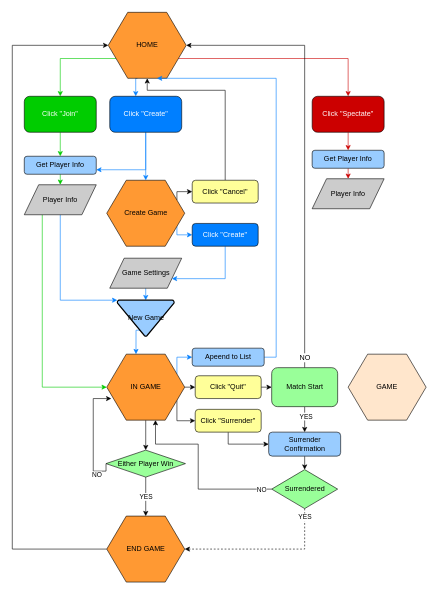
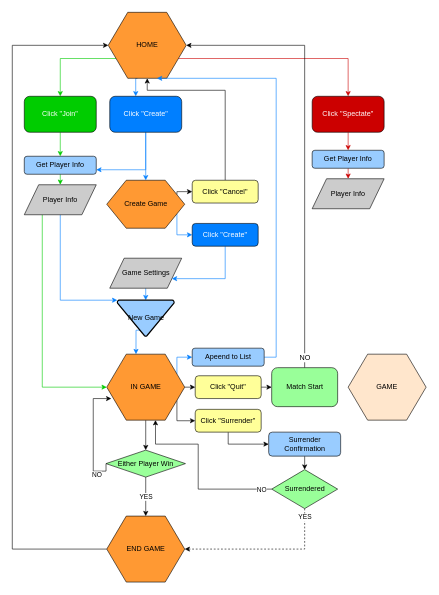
  <mxCell id="0" />
  <mxCell id="1" parent="0" />
  <mxCell id="2" style="edgeStyle=orthogonalEdgeStyle;rounded=0;orthogonalLoop=1;jettySize=auto;html=1;exitX=0;exitY=0.75;exitDx=0;exitDy=0;entryX=0.5;entryY=0;entryDx=0;entryDy=0;strokeColor=#00CC00;fillColor=#00CC66;" parent="1" source="5" target="27" edge="1"><mxGeometry relative="1" as="geometry" /></mxCell>
  <mxCell id="3" style="edgeStyle=orthogonalEdgeStyle;rounded=0;orthogonalLoop=1;jettySize=auto;html=1;exitX=1;exitY=0.75;exitDx=0;exitDy=0;strokeColor=#CC0000;" parent="1" source="5" target="7" edge="1"><mxGeometry relative="1" as="geometry" /></mxCell>
  <mxCell id="4" style="edgeStyle=orthogonalEdgeStyle;rounded=0;orthogonalLoop=1;jettySize=auto;html=1;exitX=0.375;exitY=1;exitDx=0;exitDy=0;entryX=0.361;entryY=0;entryDx=0;entryDy=0;entryPerimeter=0;strokeColor=#007FFF;fillColor=#CCCC00;" parent="1" source="5" target="30" edge="1"><mxGeometry relative="1" as="geometry" /></mxCell>
  <mxCell id="5" value="HOME" style="shape=hexagon;perimeter=hexagonPerimeter2;whiteSpace=wrap;html=1;fillColor=#FF9933;" parent="1" vertex="1"><mxGeometry x="180" y="20" width="130" height="110" as="geometry" /></mxCell>
  <mxCell id="6" style="edgeStyle=orthogonalEdgeStyle;rounded=0;orthogonalLoop=1;jettySize=auto;html=1;exitX=0.5;exitY=1;exitDx=0;exitDy=0;entryX=0.5;entryY=0;entryDx=0;entryDy=0;strokeColor=#CC0000;" edge="1" parent="1" source="7" target="58"><mxGeometry relative="1" as="geometry" /></mxCell>
  <mxCell id="7" value="&lt;font color=&quot;#ffffff&quot;&gt;Click &quot;Spectate&quot;&lt;/font&gt;" style="rounded=1;whiteSpace=wrap;html=1;fillColor=#CC0000;" parent="1" vertex="1"><mxGeometry x="520" y="160" width="120" height="60" as="geometry" /></mxCell>
  <mxCell id="8" style="edgeStyle=orthogonalEdgeStyle;rounded=0;orthogonalLoop=1;jettySize=auto;html=1;exitX=1;exitY=0.25;exitDx=0;exitDy=0;entryX=0;entryY=0.5;entryDx=0;entryDy=0;strokeColor=#000000;fillColor=#CCCC00;" parent="1" source="10" target="34" edge="1"><mxGeometry relative="1" as="geometry"><Array as="points"><mxPoint x="295" y="319" /></Array></mxGeometry></mxCell>
  <mxCell id="9" style="edgeStyle=orthogonalEdgeStyle;rounded=0;orthogonalLoop=1;jettySize=auto;html=1;exitX=1;exitY=0.75;exitDx=0;exitDy=0;entryX=0;entryY=0.5;entryDx=0;entryDy=0;strokeColor=#007FFF;fillColor=#CCCC00;" parent="1" source="10" target="32" edge="1"><mxGeometry relative="1" as="geometry"><Array as="points"><mxPoint x="295" y="391" /></Array></mxGeometry></mxCell>
- <mxCell id="10" value="Create Game" style="shape=hexagon;perimeter=hexagonPerimeter2;whiteSpace=wrap;html=1;fillColor=#FF9933;" parent="1" vertex="1"><mxGeometry x="177.5" y="300" width="130" height="110" as="geometry" /></mxCell>
+ <mxCell id="10" value="Create Game" style="shape=hexagon;perimeter=hexagonPerimeter2;whiteSpace=wrap;html=1;fillColor=#FF9933;" parent="1" vertex="1"><mxGeometry x="177.5" y="300" width="130" height="80" as="geometry" /></mxCell>
  <mxCell id="11" style="edgeStyle=orthogonalEdgeStyle;rounded=0;orthogonalLoop=1;jettySize=auto;html=1;exitX=0.5;exitY=1;exitDx=0;exitDy=0;entryX=0.5;entryY=0;entryDx=0;entryDy=0;fillColor=#00CC00;strokeColor=#00CC00;" parent="1" source="12" target="20" edge="1"><mxGeometry relative="1" as="geometry" /></mxCell>
  <mxCell id="12" value="Get Player Info" style="rounded=1;whiteSpace=wrap;html=1;fillColor=#99CCFF;" parent="1" vertex="1"><mxGeometry x="40" y="260" width="120" height="30" as="geometry" /></mxCell>
  <mxCell id="13" style="edgeStyle=orthogonalEdgeStyle;rounded=0;orthogonalLoop=1;jettySize=auto;html=1;exitX=0.5;exitY=1;exitDx=0;exitDy=0;entryX=0.5;entryY=0;entryDx=0;entryDy=0;entryPerimeter=0;strokeColor=#007FFF;" parent="1" source="14" target="16" edge="1"><mxGeometry relative="1" as="geometry" /></mxCell>
  <mxCell id="14" value="Game Settings" style="shape=parallelogram;perimeter=parallelogramPerimeter;whiteSpace=wrap;html=1;fillColor=#CCCCCC;" parent="1" vertex="1"><mxGeometry x="182.5" y="430" width="120" height="50" as="geometry" /></mxCell>
  <mxCell id="15" style="edgeStyle=orthogonalEdgeStyle;rounded=0;orthogonalLoop=1;jettySize=auto;html=1;exitX=0.5;exitY=1;exitDx=0;exitDy=0;exitPerimeter=0;entryX=0.375;entryY=0;entryDx=0;entryDy=0;strokeColor=#007FFF;" edge="1" parent="1" source="16" target="25"><mxGeometry relative="1" as="geometry"><Array as="points"><mxPoint x="243" y="550" /><mxPoint x="226" y="550" /></Array></mxGeometry></mxCell>
  <mxCell id="16" value="" style="strokeWidth=2;html=1;shape=mxgraph.flowchart.merge_or_storage;whiteSpace=wrap;fillColor=#99CCFF;" parent="1" vertex="1"><mxGeometry x="195" y="500" width="95" height="60" as="geometry" /></mxCell>
  <mxCell id="17" value="New Game" style="text;html=1;resizable=0;autosize=1;align=center;verticalAlign=middle;points=[];fillColor=none;strokeColor=none;rounded=0;" parent="1" vertex="1"><mxGeometry x="202.5" y="520" width="80" height="20" as="geometry" /></mxCell>
  <mxCell id="18" style="edgeStyle=orthogonalEdgeStyle;rounded=0;orthogonalLoop=1;jettySize=auto;html=1;exitX=0.5;exitY=1;exitDx=0;exitDy=0;entryX=0;entryY=0;entryDx=0;entryDy=0;entryPerimeter=0;strokeColor=#007FFF;" parent="1" source="20" target="16" edge="1"><mxGeometry relative="1" as="geometry"><Array as="points"><mxPoint x="100" y="500" /></Array></mxGeometry></mxCell>
  <mxCell id="19" style="edgeStyle=orthogonalEdgeStyle;rounded=0;orthogonalLoop=1;jettySize=auto;html=1;exitX=0.25;exitY=1;exitDx=0;exitDy=0;entryX=0;entryY=0.5;entryDx=0;entryDy=0;strokeColor=#00CC00;" edge="1" parent="1" source="20" target="25"><mxGeometry relative="1" as="geometry" /></mxCell>
  <mxCell id="20" value="Player Info" style="shape=parallelogram;perimeter=parallelogramPerimeter;whiteSpace=wrap;html=1;fillColor=#CCCCCC;" parent="1" vertex="1"><mxGeometry x="40" y="307.5" width="120" height="50" as="geometry" /></mxCell>
  <mxCell id="21" style="edgeStyle=orthogonalEdgeStyle;rounded=0;orthogonalLoop=1;jettySize=auto;html=1;exitX=1;exitY=0.25;exitDx=0;exitDy=0;strokeColor=#007FFF;fillColor=#CCCC00;entryX=0;entryY=0.5;entryDx=0;entryDy=0;" parent="1" source="25" target="36" edge="1"><mxGeometry relative="1" as="geometry"><mxPoint x="310" y="580" as="targetPoint" /><Array as="points"><mxPoint x="295" y="595" /></Array></mxGeometry></mxCell>
  <mxCell id="22" style="edgeStyle=orthogonalEdgeStyle;rounded=0;orthogonalLoop=1;jettySize=auto;html=1;exitX=1;exitY=0.5;exitDx=0;exitDy=0;entryX=0;entryY=0.5;entryDx=0;entryDy=0;strokeColor=#000000;fillColor=#CCCC00;" parent="1" source="25" target="38" edge="1"><mxGeometry relative="1" as="geometry" /></mxCell>
  <mxCell id="23" style="edgeStyle=orthogonalEdgeStyle;rounded=0;orthogonalLoop=1;jettySize=auto;html=1;exitX=1;exitY=0.75;exitDx=0;exitDy=0;entryX=0;entryY=0.5;entryDx=0;entryDy=0;" edge="1" parent="1" source="25" target="52"><mxGeometry relative="1" as="geometry"><Array as="points"><mxPoint x="295" y="701" /></Array></mxGeometry></mxCell>
  <mxCell id="24" style="edgeStyle=orthogonalEdgeStyle;rounded=0;orthogonalLoop=1;jettySize=auto;html=1;exitX=0.5;exitY=1;exitDx=0;exitDy=0;entryX=0.5;entryY=0;entryDx=0;entryDy=0;" edge="1" parent="1" source="25" target="56"><mxGeometry relative="1" as="geometry" /></mxCell>
  <mxCell id="25" value="IN GAME" style="shape=hexagon;perimeter=hexagonPerimeter2;whiteSpace=wrap;html=1;fillColor=#FF9933;" parent="1" vertex="1"><mxGeometry x="177.5" y="590" width="130" height="110" as="geometry" /></mxCell>
  <mxCell id="26" style="edgeStyle=orthogonalEdgeStyle;rounded=0;orthogonalLoop=1;jettySize=auto;html=1;exitX=0.5;exitY=1;exitDx=0;exitDy=0;entryX=0.5;entryY=0;entryDx=0;entryDy=0;strokeColor=#00CC00;" parent="1" source="27" target="12" edge="1"><mxGeometry relative="1" as="geometry" /></mxCell>
  <mxCell id="27" value="&lt;font color=&quot;#ffffff&quot;&gt;Click &quot;Join&quot;&lt;/font&gt;" style="rounded=1;whiteSpace=wrap;html=1;fillColor=#00CC00;" parent="1" vertex="1"><mxGeometry x="40" y="160" width="120" height="60" as="geometry" /></mxCell>
  <mxCell id="28" style="edgeStyle=orthogonalEdgeStyle;rounded=0;orthogonalLoop=1;jettySize=auto;html=1;exitX=0.5;exitY=1;exitDx=0;exitDy=0;entryX=1;entryY=0.75;entryDx=0;entryDy=0;strokeColor=#007FFF;fillColor=#007FFF;" parent="1" source="30" target="12" edge="1"><mxGeometry relative="1" as="geometry"><Array as="points"><mxPoint x="243" y="283" /></Array></mxGeometry></mxCell>
  <mxCell id="29" style="edgeStyle=orthogonalEdgeStyle;rounded=0;orthogonalLoop=1;jettySize=auto;html=1;exitX=0.5;exitY=1;exitDx=0;exitDy=0;entryX=0.5;entryY=0;entryDx=0;entryDy=0;strokeColor=#007FFF;fillColor=#007FFF;" parent="1" source="30" target="10" edge="1"><mxGeometry relative="1" as="geometry" /></mxCell>
  <mxCell id="30" value="&lt;font color=&quot;#ffffff&quot;&gt;Click &quot;Create&quot;&lt;/font&gt;" style="rounded=1;whiteSpace=wrap;html=1;fillColor=#007FFF;" parent="1" vertex="1"><mxGeometry x="182.5" y="160" width="120" height="60" as="geometry" /></mxCell>
  <mxCell id="31" style="edgeStyle=orthogonalEdgeStyle;rounded=0;orthogonalLoop=1;jettySize=auto;html=1;exitX=0.5;exitY=1;exitDx=0;exitDy=0;entryX=1;entryY=0.75;entryDx=0;entryDy=0;strokeColor=#007FFF;fillColor=#CCCC00;" parent="1" source="32" target="14" edge="1"><mxGeometry relative="1" as="geometry"><Array as="points"><mxPoint x="375" y="464" /></Array></mxGeometry></mxCell>
  <mxCell id="32" value="&lt;font color=&quot;#ffffff&quot;&gt;Click &quot;Create&quot;&lt;/font&gt;" style="rounded=1;whiteSpace=wrap;html=1;fillColor=#007FFF;" parent="1" vertex="1"><mxGeometry x="320" y="372" width="110" height="38" as="geometry" /></mxCell>
  <mxCell id="33" style="edgeStyle=orthogonalEdgeStyle;rounded=0;orthogonalLoop=1;jettySize=auto;html=1;exitX=0.5;exitY=0;exitDx=0;exitDy=0;entryX=0.5;entryY=1;entryDx=0;entryDy=0;strokeColor=#000000;fillColor=#CCCC00;" parent="1" source="34" target="5" edge="1"><mxGeometry relative="1" as="geometry"><Array as="points"><mxPoint x="375" y="150" /><mxPoint x="245" y="150" /></Array></mxGeometry></mxCell>
  <mxCell id="34" value="Click &quot;Cancel&quot;" style="rounded=1;whiteSpace=wrap;html=1;fillColor=#FFFF99;" parent="1" vertex="1"><mxGeometry x="320" y="300" width="110" height="38" as="geometry" /></mxCell>
  <mxCell id="35" style="edgeStyle=orthogonalEdgeStyle;rounded=0;orthogonalLoop=1;jettySize=auto;html=1;exitX=1;exitY=0.5;exitDx=0;exitDy=0;entryX=0.625;entryY=1;entryDx=0;entryDy=0;strokeColor=#007FFF;fillColor=#CCCC00;" parent="1" source="36" target="5" edge="1"><mxGeometry relative="1" as="geometry"><Array as="points"><mxPoint x="460" y="595" /><mxPoint x="460" y="130" /></Array></mxGeometry></mxCell>
  <mxCell id="36" value="Apeend to List" style="rounded=1;whiteSpace=wrap;html=1;fillColor=#99CCFF;" parent="1" vertex="1"><mxGeometry x="320" y="580" width="120" height="30" as="geometry" /></mxCell>
  <mxCell id="37" style="edgeStyle=orthogonalEdgeStyle;rounded=0;orthogonalLoop=1;jettySize=auto;html=1;exitX=1;exitY=0.5;exitDx=0;exitDy=0;entryX=0;entryY=0.5;entryDx=0;entryDy=0;strokeColor=#000000;fillColor=#CCCC00;" parent="1" source="38" target="42" edge="1"><mxGeometry relative="1" as="geometry" /></mxCell>
  <mxCell id="38" value="Click &quot;Quit&quot;" style="rounded=1;whiteSpace=wrap;html=1;fillColor=#FFFF99;" parent="1" vertex="1"><mxGeometry x="325" y="626" width="110" height="38" as="geometry" /></mxCell>
  <mxCell id="39" style="edgeStyle=orthogonalEdgeStyle;rounded=0;orthogonalLoop=1;jettySize=auto;html=1;exitX=0.5;exitY=0;exitDx=0;exitDy=0;strokeColor=#000000;fillColor=#CCCC00;" parent="1" source="42" target="5" edge="1"><mxGeometry relative="1" as="geometry"><mxPoint x="515" y="550" as="targetPoint" /><Array as="points"><mxPoint x="508" y="75" /></Array></mxGeometry></mxCell>
  <mxCell id="40" value="NO" style="text;html=1;resizable=0;points=[];align=center;verticalAlign=middle;labelBackgroundColor=#ffffff;" parent="39" vertex="1" connectable="0"><mxGeometry x="-0.953" relative="1" as="geometry"><mxPoint as="offset" /></mxGeometry></mxCell>
- <mxCell id="41" value="YES" style="edgeStyle=orthogonalEdgeStyle;rounded=0;orthogonalLoop=1;jettySize=auto;html=1;exitX=0.5;exitY=1;exitDx=0;exitDy=0;entryX=0.5;entryY=0;entryDx=0;entryDy=0;strokeColor=#000000;fillColor=#CCCC00;" parent="1" source="42" target="44" edge="1"><mxGeometry x="-0.25" y="2" relative="1" as="geometry"><mxPoint as="offset" /></mxGeometry></mxCell>
  <mxCell id="42" value="Match Start" style="whiteSpace=wrap;html=1;fillColor=#99FF99;rounded=1;" parent="1" vertex="1"><mxGeometry x="452.5" y="612.5" width="110" height="65" as="geometry" /></mxCell>
  <mxCell id="43" style="edgeStyle=orthogonalEdgeStyle;rounded=0;orthogonalLoop=1;jettySize=auto;html=1;exitX=0.5;exitY=1;exitDx=0;exitDy=0;entryX=0.5;entryY=0;entryDx=0;entryDy=0;strokeColor=#000000;fillColor=#CCCC00;" parent="1" source="44" target="48" edge="1"><mxGeometry relative="1" as="geometry" /></mxCell>
  <mxCell id="44" value="Surrender Confirmation" style="rounded=1;whiteSpace=wrap;html=1;fillColor=#99CCFF;" parent="1" vertex="1"><mxGeometry x="447.5" y="720" width="120" height="40" as="geometry" /></mxCell>
  <mxCell id="45" style="edgeStyle=orthogonalEdgeStyle;rounded=0;orthogonalLoop=1;jettySize=auto;html=1;exitX=0;exitY=0.5;exitDx=0;exitDy=0;entryX=0.625;entryY=1;entryDx=0;entryDy=0;" edge="1" parent="1" source="48" target="25"><mxGeometry relative="1" as="geometry"><Array as="points"><mxPoint x="330" y="815" /><mxPoint x="330" y="740" /><mxPoint x="259" y="740" /></Array></mxGeometry></mxCell>
  <mxCell id="46" value="NO" style="edgeLabel;html=1;align=center;verticalAlign=middle;resizable=0;points=[];" vertex="1" connectable="0" parent="45"><mxGeometry x="-0.835" relative="1" as="geometry"><mxPoint x="7.5" as="offset" /></mxGeometry></mxCell>
  <mxCell id="47" value="YES" style="edgeStyle=orthogonalEdgeStyle;rounded=0;orthogonalLoop=1;jettySize=auto;html=1;exitX=0.5;exitY=1;exitDx=0;exitDy=0;entryX=1;entryY=0.5;entryDx=0;entryDy=0;dashed=1;" edge="1" parent="1" source="48" target="50"><mxGeometry x="-0.903" relative="1" as="geometry"><Array as="points"><mxPoint x="508" y="915" /></Array><mxPoint y="1" as="offset" /></mxGeometry></mxCell>
  <mxCell id="48" value="Surrendered" style="rhombus;whiteSpace=wrap;html=1;fillColor=#99FF99;" parent="1" vertex="1"><mxGeometry x="452.5" y="782.5" width="110" height="65" as="geometry" /></mxCell>
  <mxCell id="49" style="edgeStyle=orthogonalEdgeStyle;rounded=0;orthogonalLoop=1;jettySize=auto;html=1;exitX=0;exitY=0.5;exitDx=0;exitDy=0;entryX=0;entryY=0.5;entryDx=0;entryDy=0;strokeColor=#000000;" edge="1" parent="1" source="50" target="5"><mxGeometry relative="1" as="geometry"><Array as="points"><mxPoint x="20" y="915" /><mxPoint x="20" y="75" /></Array></mxGeometry></mxCell>
  <mxCell id="50" value="END GAME" style="shape=hexagon;perimeter=hexagonPerimeter2;whiteSpace=wrap;html=1;fillColor=#FF9933;" vertex="1" parent="1"><mxGeometry x="177.5" y="860" width="130" height="110" as="geometry" /></mxCell>
  <mxCell id="51" style="edgeStyle=orthogonalEdgeStyle;rounded=0;orthogonalLoop=1;jettySize=auto;html=1;exitX=0.5;exitY=1;exitDx=0;exitDy=0;entryX=0;entryY=0.5;entryDx=0;entryDy=0;" edge="1" parent="1" source="52" target="44"><mxGeometry relative="1" as="geometry" /></mxCell>
  <mxCell id="52" value="Click &quot;Surrender&quot;" style="rounded=1;whiteSpace=wrap;html=1;fillColor=#FFFF99;" vertex="1" parent="1"><mxGeometry x="325" y="682" width="110" height="38" as="geometry" /></mxCell>
  <mxCell id="53" style="edgeStyle=orthogonalEdgeStyle;rounded=0;orthogonalLoop=1;jettySize=auto;html=1;exitX=0;exitY=0.5;exitDx=0;exitDy=0;entryX=0.058;entryY=0.673;entryDx=0;entryDy=0;entryPerimeter=0;" edge="1" parent="1" source="56" target="25"><mxGeometry relative="1" as="geometry"><Array as="points"><mxPoint x="155" y="785" /><mxPoint x="155" y="664" /></Array></mxGeometry></mxCell>
  <mxCell id="54" value="NO" style="edgeLabel;html=1;align=center;verticalAlign=middle;resizable=0;points=[];" vertex="1" connectable="0" parent="53"><mxGeometry x="-0.263" relative="1" as="geometry"><mxPoint x="5" y="40.25" as="offset" /></mxGeometry></mxCell>
  <mxCell id="55" value="YES" style="edgeStyle=orthogonalEdgeStyle;rounded=0;orthogonalLoop=1;jettySize=auto;html=1;exitX=0.5;exitY=1;exitDx=0;exitDy=0;entryX=0.5;entryY=0;entryDx=0;entryDy=0;" edge="1" parent="1" source="56" target="50"><mxGeometry relative="1" as="geometry" /></mxCell>
  <mxCell id="56" value="Either Player Win" style="rhombus;whiteSpace=wrap;html=1;fillColor=#99FF99;" vertex="1" parent="1"><mxGeometry x="176.25" y="750" width="132.5" height="45" as="geometry" /></mxCell>
  <mxCell id="57" style="edgeStyle=orthogonalEdgeStyle;rounded=0;orthogonalLoop=1;jettySize=auto;html=1;exitX=0.5;exitY=1;exitDx=0;exitDy=0;entryX=0.5;entryY=0;entryDx=0;entryDy=0;strokeColor=#CC0000;" edge="1" parent="1" source="58" target="59"><mxGeometry relative="1" as="geometry" /></mxCell>
  <mxCell id="58" value="Get Player Info" style="rounded=1;whiteSpace=wrap;html=1;fillColor=#99CCFF;" vertex="1" parent="1"><mxGeometry x="520" y="250" width="120" height="30" as="geometry" /></mxCell>
  <mxCell id="59" value="Player Info" style="shape=parallelogram;perimeter=parallelogramPerimeter;whiteSpace=wrap;html=1;fillColor=#CCCCCC;" vertex="1" parent="1"><mxGeometry x="520" y="297.5" width="120" height="50" as="geometry" /></mxCell>
  <mxCell id="60" value="GAME" style="shape=hexagon;perimeter=hexagonPerimeter2;whiteSpace=wrap;html=1;fillColor=#FFE6CC;strokeColor=#000000;" vertex="1" parent="1"><mxGeometry x="580" y="590" width="130" height="110" as="geometry" /></mxCell>
